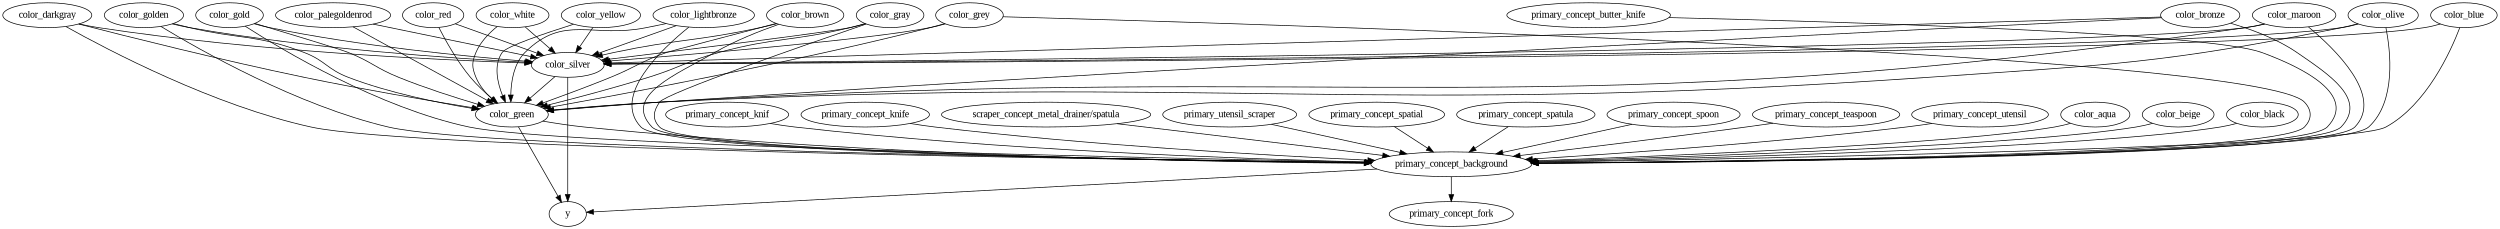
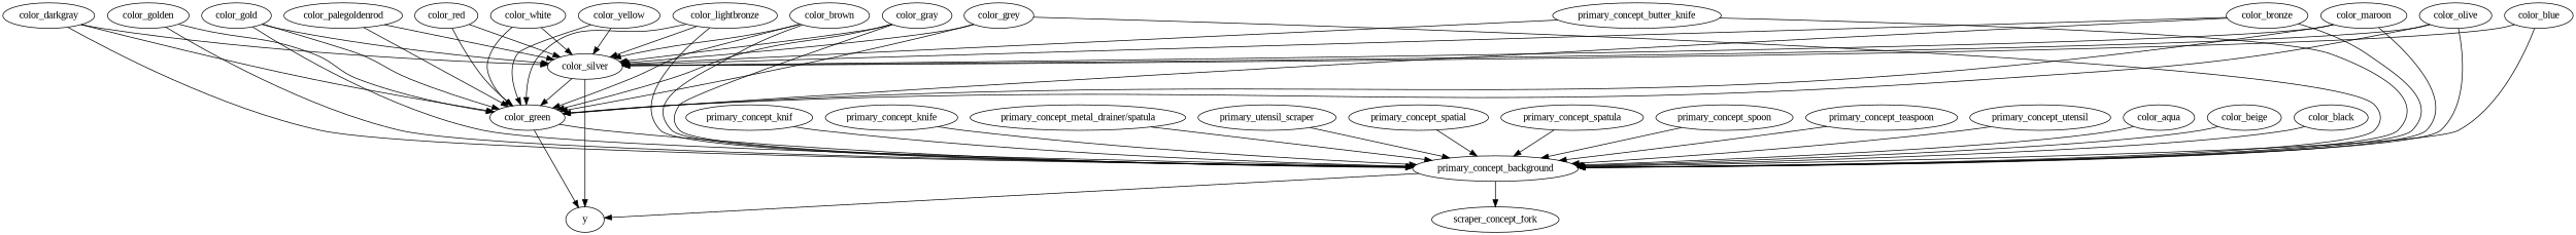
  strict digraph {
    fontname="Liberation Serif"
    node [fontname="Liberation Serif"]
    edge [fontname="Liberation Serif"]
    primary_concept_background
    y
-   primary_concept_fork
+   primary_concept_fork [label=scraper_concept_fork]
    color_green
    color_silver
    primary_concept_butter_knife
    primary_concept_knif
    primary_concept_knife
-   "primary_concept_metal_drainer/spatula" [label="scraper_concept_metal_drainer/spatula"]
+   "primary_concept_metal_drainer/spatula"
    n10 [label=primary_utensil_scraper]
    primary_concept_spatial
    primary_concept_spatula
    primary_concept_spoon
    primary_concept_teaspoon
    primary_concept_utensil
    color_aqua
    color_beige
    color_black
    color_blue
    color_bronze
    color_brown
    color_darkgray
    color_gold
    color_golden
    color_gray
    color_grey
    color_lightbronze
    color_maroon
    color_olive
    color_palegoldenrod
    color_red
    color_white
    color_yellow
    primary_concept_background -> y
    primary_concept_background -> primary_concept_fork
    color_green -> primary_concept_background
    color_green -> y
    color_silver -> y
    color_silver -> color_green
    primary_concept_butter_knife -> primary_concept_background
    primary_concept_knif -> primary_concept_background
    primary_concept_knife -> primary_concept_background
    "primary_concept_metal_drainer/spatula" -> primary_concept_background
    n10 -> primary_concept_background
    primary_concept_spatial -> primary_concept_background
    primary_concept_spatula -> primary_concept_background
    primary_concept_spoon -> primary_concept_background
    primary_concept_teaspoon -> primary_concept_background
    primary_concept_utensil -> primary_concept_background
    color_aqua -> primary_concept_background
    color_beige -> primary_concept_background
    color_black -> primary_concept_background
    color_blue -> primary_concept_background
    color_blue -> color_silver
    color_bronze -> primary_concept_background
    color_bronze -> color_green
    color_bronze -> color_silver
    color_brown -> primary_concept_background
    color_brown -> color_green
    color_brown -> color_silver
    color_darkgray -> primary_concept_background
    color_darkgray -> color_green
    color_darkgray -> color_silver
    color_gold -> primary_concept_background
    color_gold -> color_green
    color_gold -> color_silver
    color_golden -> primary_concept_background
    color_golden -> color_green
-   color_golden -> color_silver
+   primary_concept_butter_knife -> color_silver
    color_gray -> primary_concept_background
    color_gray -> color_green
    color_gray -> color_silver
    color_grey -> primary_concept_background
    color_grey -> color_green
    color_grey -> color_silver
    color_lightbronze -> primary_concept_background
    color_lightbronze -> color_green
    color_lightbronze -> color_silver
    color_maroon -> primary_concept_background
    color_maroon -> color_green
    color_maroon -> color_silver
    color_olive -> primary_concept_background
    color_olive -> color_green
    color_olive -> color_silver
    color_palegoldenrod -> color_green
    color_palegoldenrod -> color_silver
    color_red -> color_green
    color_red -> color_silver
    color_white -> color_green
    color_white -> color_silver
    color_yellow -> color_green
    color_yellow -> color_silver
  }
